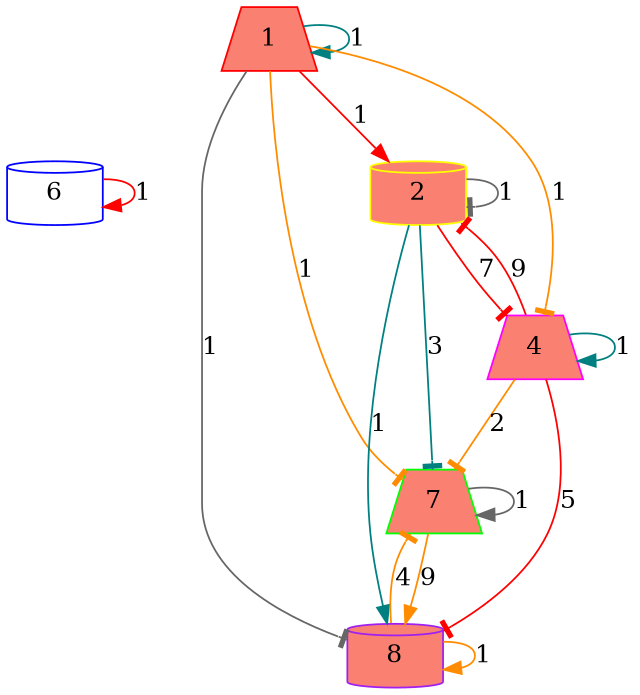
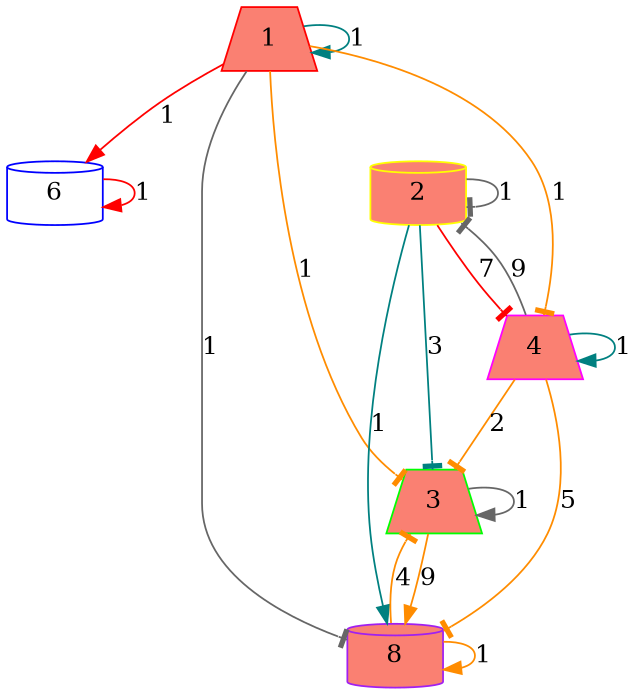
  digraph {
    node [fillcolor=salmon shape=cylinder style=filled]
    edge [arrowhead=tee color=darkorange]
    n1 [color=blue fillcolor=white label=6]
    1 [color=red shape=trapezium]
    2 [color=yellow]
-   3 [color=green shape=trapezium label=7]
+   3 [color=green shape=trapezium]
    4 [color=magenta shape=trapezium]
    n6 [color=purple label=8]
    n1 -> n1 [arrowhead=normal color=red label=1]
    1 -> 1 [arrowhead=normal color=teal label=1]
-   1 -> 2 [arrowhead=normal color=red label=1]
+   1 -> n1 [arrowhead=normal color=red label=1]
    1 -> 3 [label=1]
    1 -> 4 [label=1]
    1 -> n6 [color=gray40 label=1]
    2 -> 2 [color=gray40 label=1]
    2 -> 3 [color=teal label=3]
    2 -> 4 [color=red label=7]
    2 -> n6 [arrowhead=normal color=teal label=1]
    3 -> 3 [arrowhead=normal color=gray40 label=1]
    3 -> n6 [arrowhead=normal label=9]
-   4 -> 2 [color=red label=9]
+   4 -> 2 [color=gray40 label=9]
    4 -> 3 [label=2]
    4 -> 4 [arrowhead=normal color=teal label=1]
-   4 -> n6 [color=red label=5]
+   4 -> n6 [label=5]
    n6 -> 3 [label=4]
    n6 -> n6 [arrowhead=normal label=1]
  }
